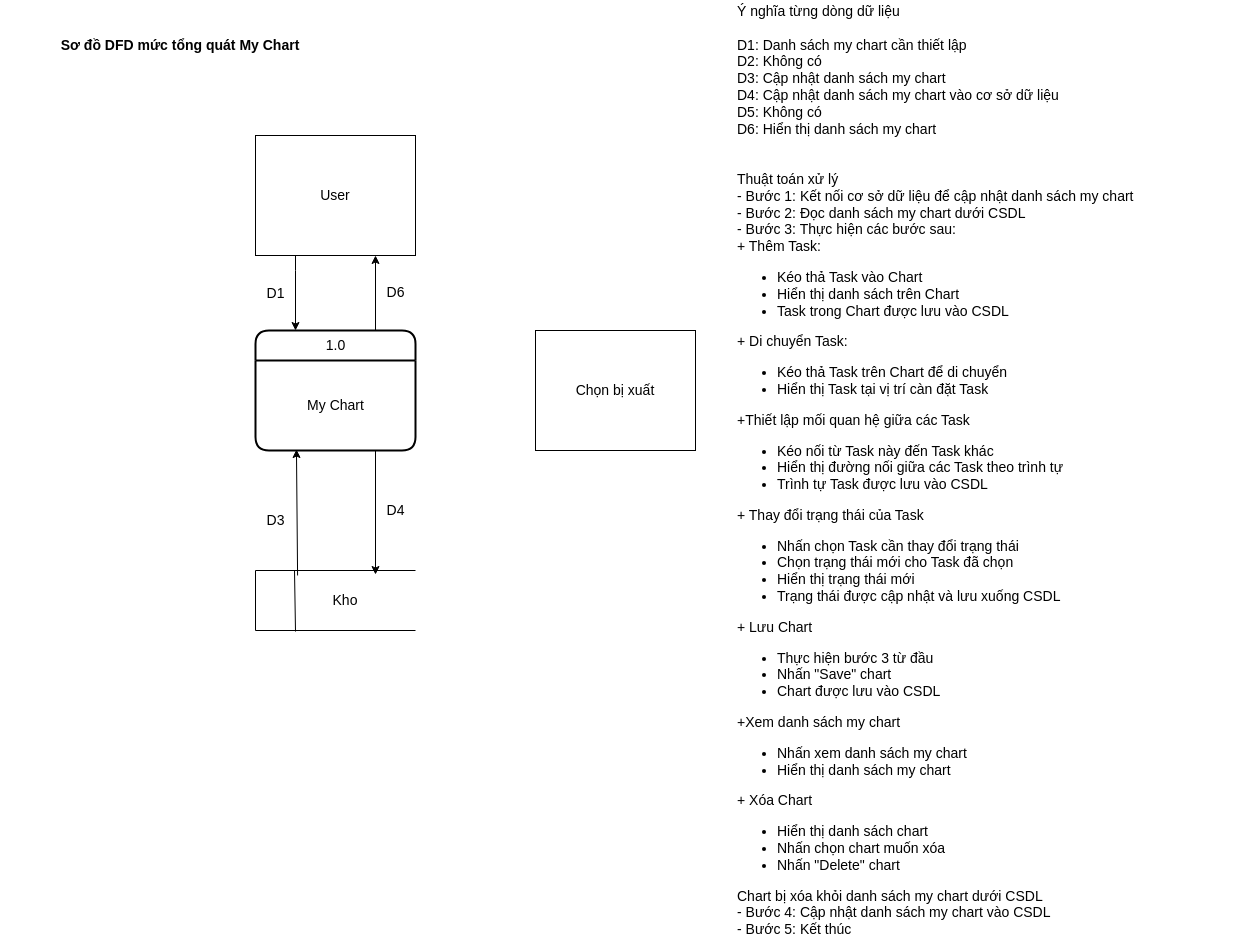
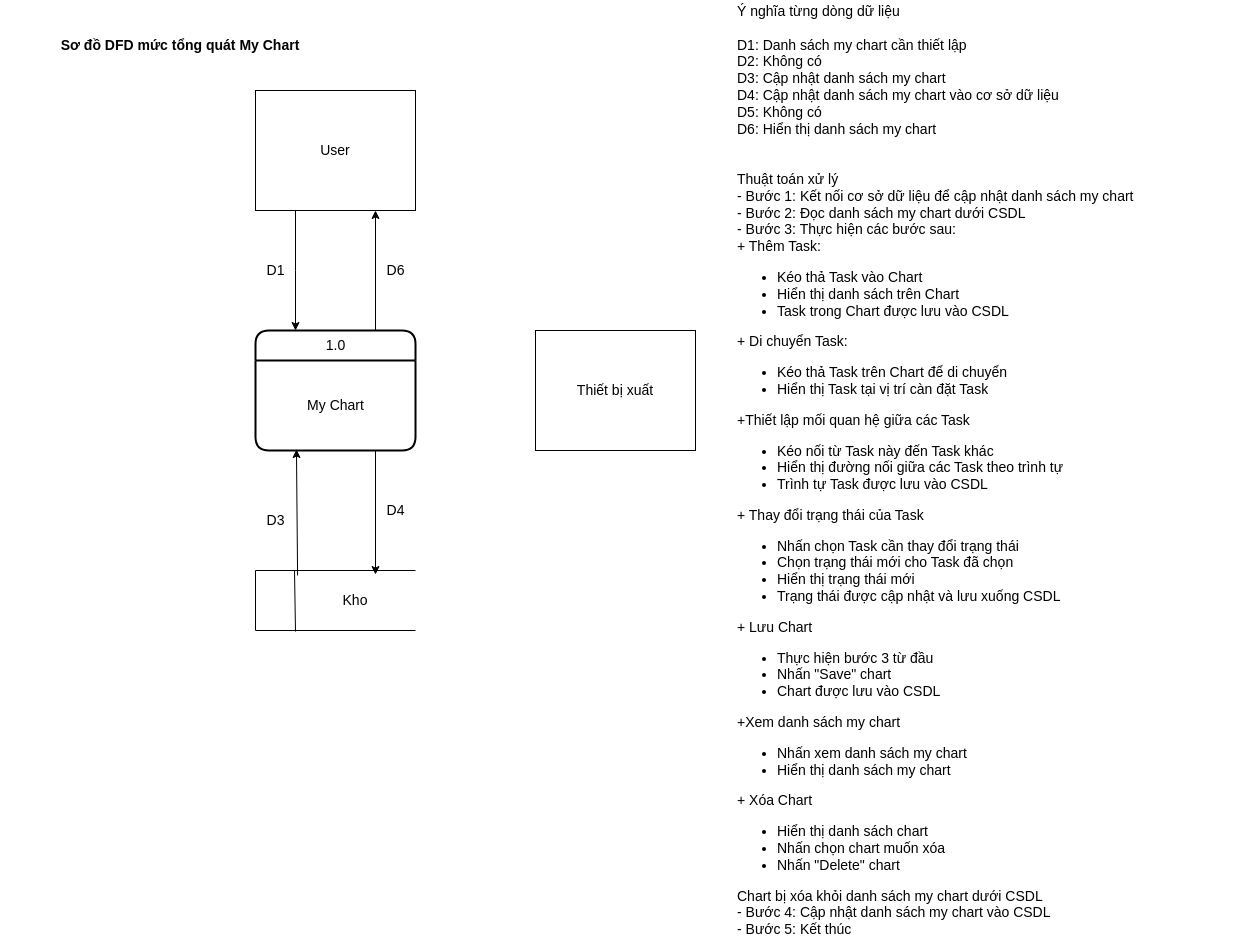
  <mxCell id="0" />
  <mxCell id="1" parent="0" />
  <mxCell id="2" value="D3" style="edgeStyle=none;rounded=0;orthogonalLoop=1;jettySize=auto;html=1;exitX=0.263;exitY=0.083;exitDx=0;exitDy=0;exitPerimeter=0;entryX=0.256;entryY=0.989;entryDx=0;entryDy=0;entryPerimeter=0;fontSize=14;" edge="1" parent="1" source="3" target="9"><mxGeometry x="-0.124" y="22" relative="1" as="geometry"><mxPoint as="offset" /></mxGeometry></mxCell>
  <mxCell id="3" value="" style="strokeWidth=1;html=1;shape=mxgraph.flowchart.annotation_1;align=left;pointerEvents=1;fontSize=14;" vertex="1" parent="1"><mxGeometry x="255" y="570" width="160" height="60" as="geometry" /></mxCell>
  <mxCell id="4" value="D1" style="edgeStyle=orthogonalEdgeStyle;rounded=0;orthogonalLoop=1;jettySize=auto;html=1;exitX=0.25;exitY=1;exitDx=0;exitDy=0;entryX=0.25;entryY=0;entryDx=0;entryDy=0;fontSize=14;" edge="1" parent="1" source="5" target="8"><mxGeometry y="-20" relative="1" as="geometry"><Array as="points"><mxPoint x="295" y="270" /><mxPoint x="295" y="270" /></Array><mxPoint as="offset" /></mxGeometry></mxCell>
- <mxCell id="5" value="&lt;font style=&quot;font-size: 14px&quot;&gt;User&lt;/font&gt;" style="rounded=0;whiteSpace=wrap;html=1;fontSize=14;" vertex="1" parent="1"><mxGeometry x="255" y="135" width="160" height="120" as="geometry" /></mxCell>
+ <mxCell id="5" value="&lt;font style=&quot;font-size: 14px&quot;&gt;User&lt;/font&gt;" style="rounded=0;whiteSpace=wrap;html=1;fontSize=14;" vertex="1" parent="1"><mxGeometry x="255" y="90" width="160" height="120" as="geometry" /></mxCell>
  <mxCell id="6" value="D6" style="edgeStyle=orthogonalEdgeStyle;rounded=0;orthogonalLoop=1;jettySize=auto;html=1;exitX=0.75;exitY=0;exitDx=0;exitDy=0;entryX=0.75;entryY=1;entryDx=0;entryDy=0;fontSize=14;" edge="1" parent="1" source="8" target="5"><mxGeometry y="-20" relative="1" as="geometry"><mxPoint as="offset" /></mxGeometry></mxCell>
  <mxCell id="7" value="D4" style="edgeStyle=orthogonalEdgeStyle;rounded=0;orthogonalLoop=1;jettySize=auto;html=1;exitX=0.75;exitY=1;exitDx=0;exitDy=0;entryX=0.75;entryY=0.067;entryDx=0;entryDy=0;entryPerimeter=0;fontSize=14;" edge="1" parent="1" source="8" target="3"><mxGeometry x="-0.032" y="20" relative="1" as="geometry"><mxPoint as="offset" /></mxGeometry></mxCell>
  <mxCell id="8" value="1.0" style="swimlane;childLayout=stackLayout;horizontal=1;startSize=30;horizontalStack=0;rounded=1;fontSize=14;fontStyle=0;strokeWidth=2;resizeParent=0;resizeLast=1;shadow=0;dashed=0;align=center;html=1;" vertex="1" parent="1"><mxGeometry x="255" y="330" width="160" height="120" as="geometry" /></mxCell>
  <mxCell id="9" value="&lt;font style=&quot;font-size: 14px&quot;&gt;My Chart&lt;/font&gt;" style="text;html=1;align=center;verticalAlign=middle;resizable=0;points=[];autosize=1;fontSize=14;" vertex="1" parent="8"><mxGeometry y="30" width="160" height="90" as="geometry" /></mxCell>
  <mxCell id="10" value="&lt;h2 style=&quot;font-size: 14px;&quot;&gt;Sơ đồ DFD mức tổng quát My Chart&lt;/h2&gt;" style="text;html=1;strokeColor=none;fillColor=none;align=center;verticalAlign=middle;whiteSpace=wrap;rounded=0;fontSize=14;" vertex="1" parent="1"><mxGeometry x="20" y="20" width="320" height="50" as="geometry" /></mxCell>
- <mxCell id="11" value="Chọn bị xuất" style="rounded=0;whiteSpace=wrap;html=1;fontSize=14;" vertex="1" parent="1"><mxGeometry x="535" y="330" width="160" height="120" as="geometry" /></mxCell>
+ <mxCell id="11" value="Thiết bị xuất" style="rounded=0;whiteSpace=wrap;html=1;fontSize=14;" vertex="1" parent="1"><mxGeometry x="535" y="330" width="160" height="120" as="geometry" /></mxCell>
  <mxCell id="12" value="" style="endArrow=none;html=1;exitX=0.25;exitY=1.017;exitDx=0;exitDy=0;exitPerimeter=0;fontSize=14;" edge="1" parent="1" source="3"><mxGeometry width="50" height="50" relative="1" as="geometry"><mxPoint x="365" y="490" as="sourcePoint" /><mxPoint x="294" y="570" as="targetPoint" /></mxGeometry></mxCell>
- <mxCell id="13" value="Kho" style="text;html=1;strokeColor=none;fillColor=none;align=center;verticalAlign=middle;whiteSpace=wrap;rounded=0;fontSize=14;" vertex="1" parent="1"><mxGeometry x="325" y="590" width="40" height="20" as="geometry" /></mxCell>
+ <mxCell id="13" value="Kho" style="text;html=1;strokeColor=none;fillColor=none;align=center;verticalAlign=middle;whiteSpace=wrap;rounded=0;fontSize=14;" vertex="1" parent="1"><mxGeometry x="335" y="590" width="40" height="20" as="geometry" /></mxCell>
  <mxCell id="14" value="Ý nghĩa từng dòng dữ liệu&lt;br style=&quot;font-size: 14px;&quot;&gt;&lt;br style=&quot;font-size: 14px;&quot;&gt;D1: Danh sách my chart cần thiết lập&lt;br style=&quot;font-size: 14px;&quot;&gt;D2: Không có&lt;br style=&quot;font-size: 14px;&quot;&gt;D3: Cập nhật danh sách my chart&lt;br style=&quot;font-size: 14px;&quot;&gt;D4: Cập nhật danh sách my chart vào cơ sở dữ liệu&lt;br style=&quot;font-size: 14px;&quot;&gt;&lt;div style=&quot;font-size: 14px;&quot;&gt;&lt;span style=&quot;font-size: 14px;&quot;&gt;D5: Không có&lt;/span&gt;&lt;/div&gt;D6: Hiển thị danh sách my chart&lt;br style=&quot;font-size: 14px;&quot;&gt;&lt;br style=&quot;font-size: 14px;&quot;&gt;&lt;br style=&quot;font-size: 14px;&quot;&gt;Thuật toán xử lý&lt;br style=&quot;font-size: 14px;&quot;&gt;- Bước 1: Kết nối cơ sở dữ liệu để cập nhật danh sách my chart&lt;br style=&quot;font-size: 14px;&quot;&gt;- Bước 2: Đọc danh sách my chart dưới CSDL&lt;br style=&quot;font-size: 14px;&quot;&gt;- Bước 3: Thực hiện các bước sau:&lt;br style=&quot;font-size: 14px;&quot;&gt;+ Thêm Task:&lt;br style=&quot;font-size: 14px;&quot;&gt;&lt;ul style=&quot;font-size: 14px;&quot;&gt;&lt;li style=&quot;font-size: 14px;&quot;&gt;Kéo thả Task vào Chart&lt;/li&gt;&lt;li style=&quot;font-size: 14px;&quot;&gt;Hiển thị danh sách trên Chart&lt;/li&gt;&lt;li style=&quot;font-size: 14px;&quot;&gt;Task trong Chart được lưu vào CSDL&lt;/li&gt;&lt;/ul&gt;+ Di chuyển Task:&lt;br style=&quot;font-size: 14px;&quot;&gt;&lt;ul style=&quot;font-size: 14px;&quot;&gt;&lt;li style=&quot;font-size: 14px;&quot;&gt;Kéo thả Task trên Chart để di chuyển&lt;/li&gt;&lt;li style=&quot;font-size: 14px;&quot;&gt;Hiển thị Task tại vị trí càn đặt Task&lt;/li&gt;&lt;/ul&gt;+Thiết lập mối quan hệ giữa các Task&lt;br style=&quot;font-size: 14px;&quot;&gt;&lt;ul style=&quot;font-size: 14px;&quot;&gt;&lt;li style=&quot;font-size: 14px;&quot;&gt;Kéo nối từ Task này đến Task khác&lt;/li&gt;&lt;li style=&quot;font-size: 14px;&quot;&gt;Hiển thị đường nối giữa các Task theo trình tự&lt;/li&gt;&lt;li style=&quot;font-size: 14px;&quot;&gt;Trình tự Task được lưu vào CSDL&lt;/li&gt;&lt;/ul&gt;+ Thay đổi trạng thái của Task&lt;br style=&quot;font-size: 14px;&quot;&gt;&lt;ul style=&quot;font-size: 14px;&quot;&gt;&lt;li style=&quot;font-size: 14px;&quot;&gt;Nhấn chọn Task cần thay đổi trạng thái&lt;/li&gt;&lt;li style=&quot;font-size: 14px;&quot;&gt;Chọn trạng thái mới cho Task đã chọn&lt;/li&gt;&lt;li style=&quot;font-size: 14px;&quot;&gt;Hiển thị trạng thái mới&lt;/li&gt;&lt;li style=&quot;font-size: 14px;&quot;&gt;Trạng thái được cập nhật và lưu xuống CSDL&lt;/li&gt;&lt;/ul&gt;+ Lưu Chart&lt;br style=&quot;font-size: 14px;&quot;&gt;&lt;ul style=&quot;font-size: 14px;&quot;&gt;&lt;li style=&quot;font-size: 14px;&quot;&gt;Thực hiện bước 3 từ đầu&lt;/li&gt;&lt;li style=&quot;font-size: 14px;&quot;&gt;Nhấn &quot;Save&quot; chart&lt;/li&gt;&lt;li style=&quot;font-size: 14px;&quot;&gt;Chart được lưu vào CSDL&lt;/li&gt;&lt;/ul&gt;+Xem danh sách my chart&lt;br style=&quot;font-size: 14px;&quot;&gt;&lt;ul style=&quot;font-size: 14px;&quot;&gt;&lt;li style=&quot;font-size: 14px;&quot;&gt;Nhấn xem danh sách my chart&lt;/li&gt;&lt;li style=&quot;font-size: 14px;&quot;&gt;Hiển thị danh sách my chart&lt;/li&gt;&lt;/ul&gt;+ Xóa Chart&lt;br style=&quot;font-size: 14px;&quot;&gt;&lt;ul style=&quot;font-size: 14px;&quot;&gt;&lt;li style=&quot;font-size: 14px;&quot;&gt;Hiển thị danh sách chart&lt;/li&gt;&lt;li style=&quot;font-size: 14px;&quot;&gt;Nhấn chọn chart muốn xóa&lt;/li&gt;&lt;li style=&quot;font-size: 14px;&quot;&gt;Nhấn &quot;Delete&quot; chart&lt;/li&gt;&lt;/ul&gt;Chart bị xóa khỏi danh sách my chart dưới CSDL&amp;nbsp;&lt;br style=&quot;font-size: 14px;&quot;&gt;- Bước 4: Cập nhật danh sách my chart vào CSDL&lt;br style=&quot;font-size: 14px;&quot;&gt;- Bước 5: Kết thúc" style="text;html=1;strokeColor=none;fillColor=none;align=left;verticalAlign=middle;whiteSpace=wrap;rounded=0;fontSize=14;" vertex="1" parent="1"><mxGeometry x="735" y="50" width="480" height="840" as="geometry" /></mxCell>
